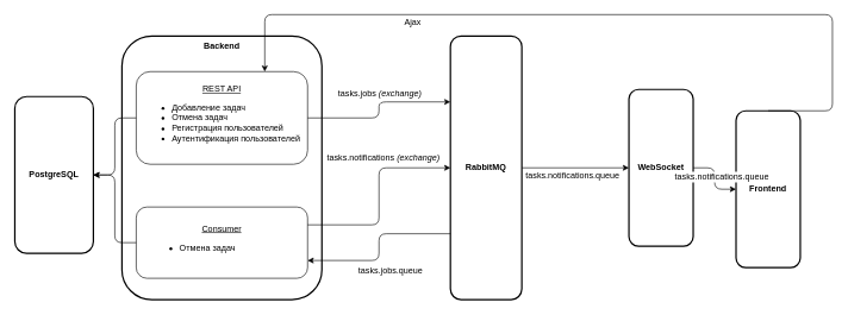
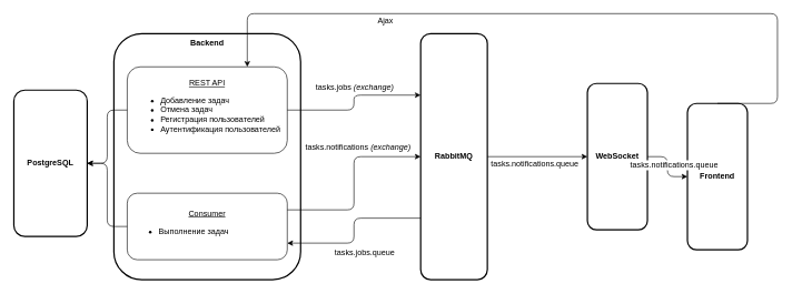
  <mxCell id="0" />
  <mxCell id="1" parent="0" />
  <mxCell id="2" value="&lt;b&gt;Backend&lt;/b&gt;" style="rounded=1;whiteSpace=wrap;html=1;verticalAlign=top;align=center;strokeWidth=2;" parent="1" vertex="1"><mxGeometry x="170" y="50" width="280" height="370" as="geometry" /></mxCell>
  <mxCell id="3" value="&lt;b&gt;Frontend&lt;/b&gt;" style="rounded=1;whiteSpace=wrap;html=1;strokeWidth=2;" parent="1" vertex="1"><mxGeometry x="1030" y="155" width="90" height="220" as="geometry" /></mxCell>
  <mxCell id="4" value="&lt;b&gt;PostgreSQL&lt;/b&gt;" style="rounded=1;whiteSpace=wrap;html=1;strokeWidth=2;" parent="1" vertex="1"><mxGeometry x="20" y="135" width="110" height="220" as="geometry" /></mxCell>
  <mxCell id="5" value="&lt;b&gt;WebSocket&lt;/b&gt;" style="rounded=1;whiteSpace=wrap;html=1;strokeWidth=2;" parent="1" vertex="1"><mxGeometry x="880" y="125" width="90" height="220" as="geometry" /></mxCell>
  <mxCell id="6" value="&lt;b&gt;RabbitMQ&lt;/b&gt;" style="rounded=1;whiteSpace=wrap;html=1;strokeWidth=2;" parent="1" vertex="1"><mxGeometry x="630" y="50" width="100" height="370" as="geometry" /></mxCell>
- <mxCell id="7" value="&lt;div&gt;&lt;span&gt;&lt;u&gt;Consumer&lt;/u&gt;&lt;/span&gt;&lt;/div&gt;&lt;div&gt;&lt;ul&gt;&lt;li&gt;&lt;span&gt;Отмена задач&amp;nbsp; &amp;nbsp; &amp;nbsp; &amp;nbsp; &amp;nbsp; &amp;nbsp; &amp;nbsp; &amp;nbsp; &amp;nbsp; &amp;nbsp; &amp;nbsp; &amp;nbsp;&amp;nbsp;&lt;/span&gt;&lt;/li&gt;&lt;/ul&gt;&lt;/div&gt;" style="rounded=1;whiteSpace=wrap;html=1;align=center;" parent="1" vertex="1"><mxGeometry x="190" y="290" width="240" height="100" as="geometry" /></mxCell>
+ <mxCell id="7" value="&lt;div&gt;&lt;span&gt;&lt;u&gt;Consumer&lt;/u&gt;&lt;/span&gt;&lt;/div&gt;&lt;div&gt;&lt;ul&gt;&lt;li&gt;&lt;span&gt;Выполнение задач&amp;nbsp; &amp;nbsp; &amp;nbsp; &amp;nbsp; &amp;nbsp; &amp;nbsp; &amp;nbsp; &amp;nbsp; &amp;nbsp; &amp;nbsp; &amp;nbsp; &amp;nbsp;&amp;nbsp;&lt;/span&gt;&lt;/li&gt;&lt;/ul&gt;&lt;/div&gt;" style="rounded=1;whiteSpace=wrap;html=1;align=center;" parent="1" vertex="1"><mxGeometry x="190" y="290" width="240" height="100" as="geometry" /></mxCell>
  <mxCell id="8" value="&lt;u&gt;REST API&lt;/u&gt;&lt;br&gt;&lt;div style=&quot;text-align: left&quot;&gt;&lt;ul&gt;&lt;li&gt;&lt;span&gt;Добавление задач&lt;/span&gt;&lt;/li&gt;&lt;li&gt;&lt;span&gt;Отмена задач&lt;/span&gt;&lt;/li&gt;&lt;li&gt;&lt;span&gt;Регистрация пользователей&lt;/span&gt;&lt;/li&gt;&lt;li&gt;Аутентификация пользователей&lt;/li&gt;&lt;/ul&gt;&lt;/div&gt;" style="rounded=1;whiteSpace=wrap;html=1;" parent="1" vertex="1"><mxGeometry x="190" y="100" width="240" height="130" as="geometry" /></mxCell>
  <mxCell id="9" value="" style="endArrow=none;startArrow=classic;html=1;exitX=1;exitY=0.5;exitDx=0;exitDy=0;entryX=0;entryY=0.5;entryDx=0;entryDy=0;edgeStyle=orthogonalEdgeStyle;endFill=0;" parent="1" source="4" target="8" edge="1"><mxGeometry width="50" height="50" relative="1" as="geometry"><mxPoint x="140" y="10" as="sourcePoint" /><mxPoint x="190" y="-40" as="targetPoint" /></mxGeometry></mxCell>
  <mxCell id="10" value="" style="endArrow=none;startArrow=classic;html=1;exitX=1;exitY=0.5;exitDx=0;exitDy=0;entryX=0;entryY=0.5;entryDx=0;entryDy=0;edgeStyle=orthogonalEdgeStyle;endFill=0;" parent="1" source="4" target="7" edge="1"><mxGeometry width="50" height="50" relative="1" as="geometry"><mxPoint x="140" y="115" as="sourcePoint" /><mxPoint x="200" y="140" as="targetPoint" /></mxGeometry></mxCell>
  <mxCell id="11" value="" style="endArrow=classic;startArrow=none;html=1;exitX=1;exitY=0.5;exitDx=0;exitDy=0;entryX=0;entryY=0.25;entryDx=0;entryDy=0;edgeStyle=orthogonalEdgeStyle;startFill=0;" parent="1" source="8" target="6" edge="1"><mxGeometry width="50" height="50" relative="1" as="geometry"><mxPoint x="140" y="170" as="sourcePoint" /><mxPoint x="200" y="140" as="targetPoint" /></mxGeometry></mxCell>
  <mxCell id="12" value="tasks.jobs&amp;nbsp;&lt;i&gt;(exchange)&lt;/i&gt;" style="text;html=1;align=center;verticalAlign=middle;resizable=0;points=[];labelBackgroundColor=#ffffff;" parent="11" vertex="1" connectable="0"><mxGeometry x="-0.237" y="-1" relative="1" as="geometry"><mxPoint x="15" y="-36" as="offset" /></mxGeometry></mxCell>
  <mxCell id="13" value="" style="endArrow=none;startArrow=classic;html=1;exitX=1;exitY=0.75;exitDx=0;exitDy=0;entryX=0;entryY=0.75;entryDx=0;entryDy=0;edgeStyle=orthogonalEdgeStyle;startFill=1;endFill=0;" parent="1" source="7" target="6" edge="1"><mxGeometry width="50" height="50" relative="1" as="geometry"><mxPoint x="320" y="140" as="sourcePoint" /><mxPoint x="380" y="170" as="targetPoint" /></mxGeometry></mxCell>
  <mxCell id="14" value="tasks.jobs.queue" style="text;html=1;align=center;verticalAlign=middle;resizable=0;points=[];labelBackgroundColor=#ffffff;" parent="13" vertex="1" connectable="0"><mxGeometry x="-0.159" y="-2" relative="1" as="geometry"><mxPoint x="13" y="13" as="offset" /></mxGeometry></mxCell>
  <mxCell id="15" value="" style="endArrow=none;startArrow=classic;html=1;exitX=0;exitY=0.5;exitDx=0;exitDy=0;entryX=1;entryY=0.5;entryDx=0;entryDy=0;edgeStyle=orthogonalEdgeStyle;startFill=1;endFill=0;" parent="1" source="5" target="6" edge="1"><mxGeometry width="50" height="50" relative="1" as="geometry"><mxPoint x="720" y="225" as="sourcePoint" /><mxPoint x="930" y="225" as="targetPoint" /></mxGeometry></mxCell>
  <mxCell id="16" value="tasks.notifications.queue" style="text;html=1;align=center;verticalAlign=middle;resizable=0;points=[];labelBackgroundColor=#ffffff;" parent="15" vertex="1" connectable="0"><mxGeometry x="0.222" y="3" relative="1" as="geometry"><mxPoint x="12" y="7" as="offset" /></mxGeometry></mxCell>
  <mxCell id="17" value="" style="endArrow=none;startArrow=classic;html=1;exitX=0;exitY=0.5;exitDx=0;exitDy=0;edgeStyle=orthogonalEdgeStyle;startFill=1;endFill=0;entryX=1;entryY=0.5;entryDx=0;entryDy=0;" parent="1" source="3" target="5" edge="1"><mxGeometry width="50" height="50" relative="1" as="geometry"><mxPoint x="890" y="245" as="sourcePoint" /><mxPoint x="1070" y="255" as="targetPoint" /></mxGeometry></mxCell>
  <mxCell id="18" value="tasks.notifications.queue" style="text;html=1;align=center;verticalAlign=middle;resizable=0;points=[];labelBackgroundColor=#ffffff;" parent="17" vertex="1" connectable="0"><mxGeometry x="0.222" y="3" relative="1" as="geometry"><mxPoint x="12" y="7" as="offset" /></mxGeometry></mxCell>
  <mxCell id="19" value="" style="endArrow=classic;startArrow=none;html=1;exitX=1;exitY=0.25;exitDx=0;exitDy=0;entryX=0;entryY=0.5;entryDx=0;entryDy=0;edgeStyle=orthogonalEdgeStyle;startFill=0;" parent="1" source="7" target="6" edge="1"><mxGeometry width="50" height="50" relative="1" as="geometry"><mxPoint x="320" y="140" as="sourcePoint" /><mxPoint x="560" y="115" as="targetPoint" /></mxGeometry></mxCell>
  <mxCell id="20" value="tasks.notifications &lt;i&gt;(exchange)&lt;/i&gt;" style="text;html=1;align=center;verticalAlign=middle;resizable=0;points=[];labelBackgroundColor=#ffffff;" parent="19" vertex="1" connectable="0"><mxGeometry x="-0.237" y="-1" relative="1" as="geometry"><mxPoint x="4" y="-87" as="offset" /></mxGeometry></mxCell>
  <mxCell id="21" value="" style="endArrow=none;startArrow=classic;html=1;exitX=0.75;exitY=0;exitDx=0;exitDy=0;entryX=0.5;entryY=0;entryDx=0;entryDy=0;edgeStyle=orthogonalEdgeStyle;endFill=0;" parent="1" source="8" target="3" edge="1"><mxGeometry width="50" height="50" relative="1" as="geometry"><mxPoint x="140" y="170" as="sourcePoint" /><mxPoint x="200" y="225" as="targetPoint" /><Array as="points"><mxPoint x="370" y="20" /><mxPoint x="1165" y="20" /></Array></mxGeometry></mxCell>
  <mxCell id="22" value="Ajax" style="text;html=1;align=center;verticalAlign=middle;resizable=0;points=[];labelBackgroundColor=#ffffff;" parent="21" vertex="1" connectable="0"><mxGeometry x="0.208" y="-1" relative="1" as="geometry"><mxPoint x="-378" y="9" as="offset" /></mxGeometry></mxCell>
